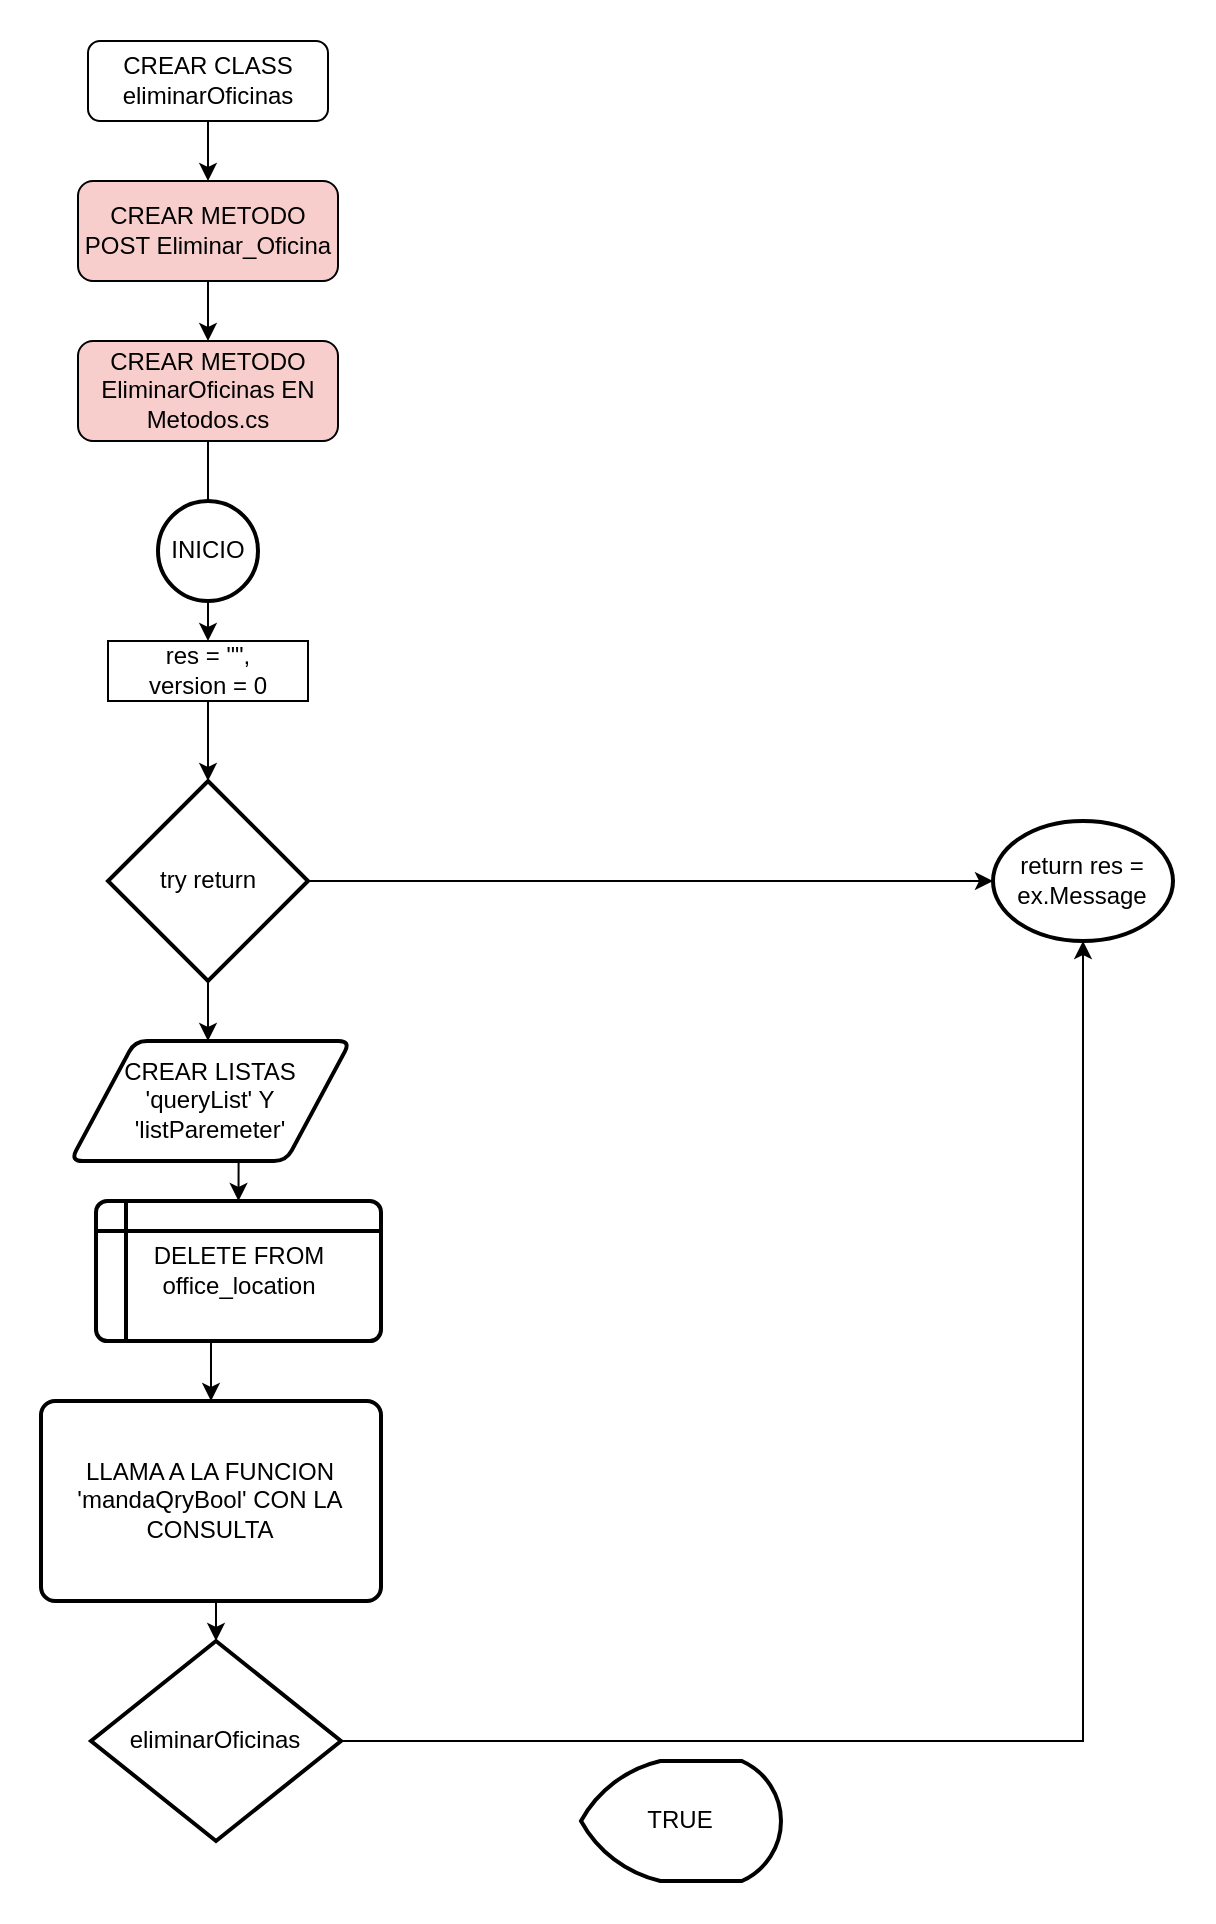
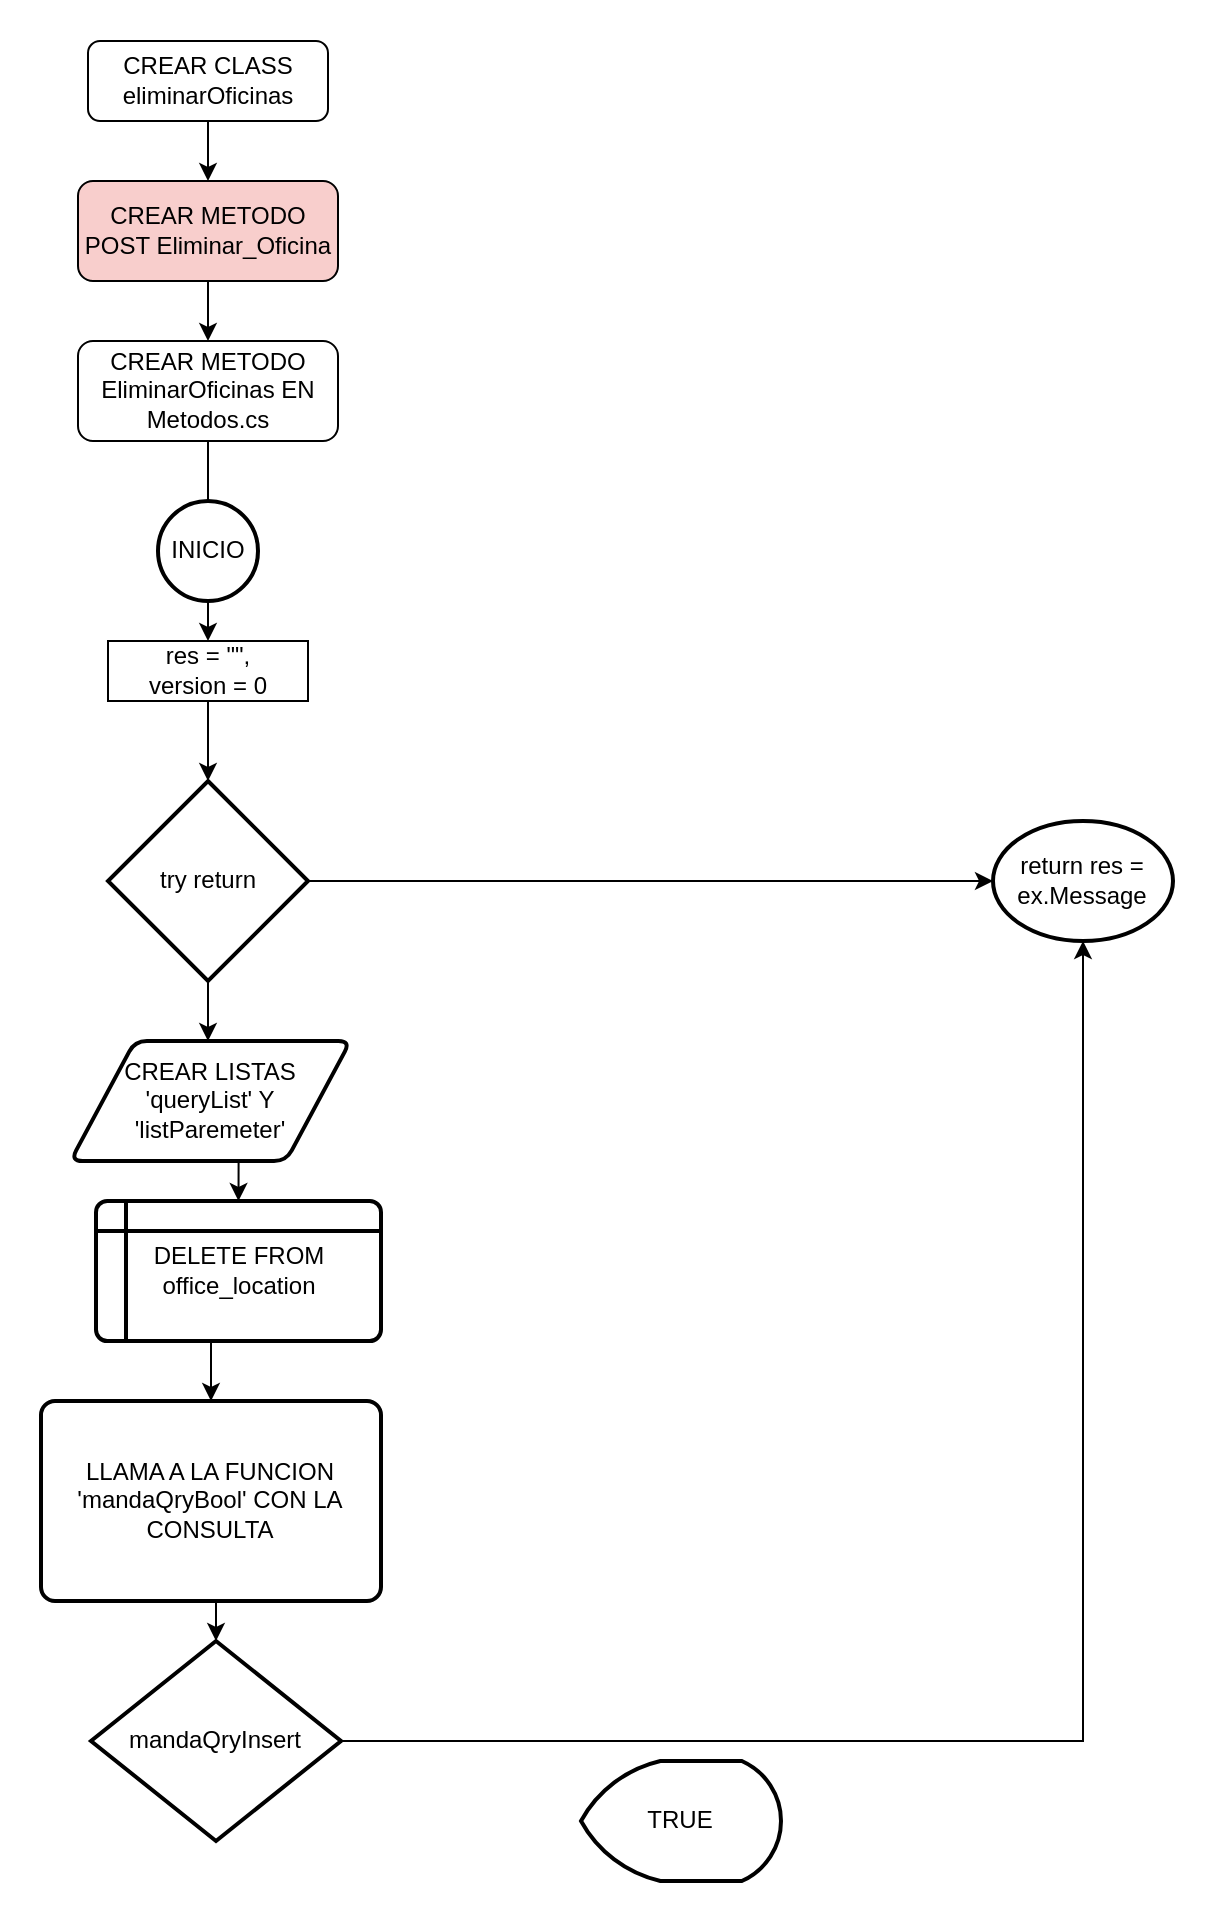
  <mxCell id="0" />
  <mxCell id="1" parent="0" />
  <mxCell id="2" style="edgeStyle=orthogonalEdgeStyle;rounded=0;orthogonalLoop=1;jettySize=auto;html=1;exitX=0.5;exitY=1;exitDx=0;exitDy=0;entryX=0.5;entryY=0;entryDx=0;entryDy=0;" edge="1" parent="1" source="3" target="5"><mxGeometry relative="1" as="geometry" /></mxCell>
  <mxCell id="3" value="CREAR CLASS eliminarOficinas" style="rounded=1;whiteSpace=wrap;html=1;fontSize=12;glass=0;strokeWidth=1;shadow=0;" vertex="1" parent="1"><mxGeometry x="43.5" width="120" height="40" as="geometry" y="20" /></mxCell>
  <mxCell id="4" style="edgeStyle=orthogonalEdgeStyle;rounded=0;orthogonalLoop=1;jettySize=auto;html=1;exitX=0.5;exitY=1;exitDx=0;exitDy=0;entryX=0.5;entryY=0;entryDx=0;entryDy=0;" edge="1" parent="1" source="5" target="7"><mxGeometry relative="1" as="geometry" /></mxCell>
  <mxCell id="5" value="CREAR METODO POST Eliminar_Oficina" style="rounded=1;whiteSpace=wrap;html=1;fillColor=#f8cecc;" vertex="1" parent="1"><mxGeometry x="38.5" y="90" width="130" height="50" as="geometry" /></mxCell>
  <mxCell id="6" value="" style="edgeStyle=orthogonalEdgeStyle;rounded=0;orthogonalLoop=1;jettySize=auto;html=1;" edge="1" parent="1" source="7" target="10"><mxGeometry relative="1" as="geometry" /></mxCell>
- <mxCell id="7" value="CREAR METODO EliminarOficinas EN Metodos.cs" style="rounded=1;whiteSpace=wrap;html=1;fillColor=#f8cecc;" vertex="1" parent="1"><mxGeometry x="38.5" y="170" width="130" height="50" as="geometry" /></mxCell>
+ <mxCell id="7" value="CREAR METODO EliminarOficinas EN Metodos.cs" style="rounded=1;whiteSpace=wrap;html=1;" vertex="1" parent="1"><mxGeometry x="38.5" y="170" width="130" height="50" as="geometry" /></mxCell>
  <mxCell id="8" value="INICIO" style="strokeWidth=2;html=1;shape=mxgraph.flowchart.start_2;whiteSpace=wrap;" vertex="1" parent="1"><mxGeometry x="78.5" y="250" width="50" height="50" as="geometry" /></mxCell>
  <mxCell id="9" value="" style="edgeStyle=orthogonalEdgeStyle;rounded=0;orthogonalLoop=1;jettySize=auto;html=1;" edge="1" parent="1" source="10" target="12"><mxGeometry relative="1" as="geometry" /></mxCell>
  <mxCell id="10" value="res = &quot;&quot;,&lt;br&gt;version = 0" style="rounded=0;whiteSpace=wrap;html=1;" vertex="1" parent="1"><mxGeometry x="53.5" y="320" width="100" height="30" as="geometry" /></mxCell>
  <mxCell id="11" style="edgeStyle=orthogonalEdgeStyle;rounded=0;orthogonalLoop=1;jettySize=auto;html=1;exitX=0.5;exitY=1;exitDx=0;exitDy=0;exitPerimeter=0;entryX=0.5;entryY=0;entryDx=0;entryDy=0;" edge="1" parent="1" source="12"><mxGeometry relative="1" as="geometry"><mxPoint x="103.5" y="520" as="targetPoint" /></mxGeometry></mxCell>
  <mxCell id="12" value="try return" style="strokeWidth=2;html=1;shape=mxgraph.flowchart.decision;whiteSpace=wrap;" vertex="1" parent="1"><mxGeometry x="53.5" y="390" width="100" height="100" as="geometry" /></mxCell>
  <mxCell id="13" value="return res = ex.Message" style="strokeWidth=2;html=1;shape=mxgraph.flowchart.start_1;whiteSpace=wrap;" vertex="1" parent="1"><mxGeometry x="496" y="410" width="90" height="60" as="geometry" /></mxCell>
  <mxCell id="14" style="edgeStyle=orthogonalEdgeStyle;rounded=0;orthogonalLoop=1;jettySize=auto;html=1;exitX=1;exitY=0.5;exitDx=0;exitDy=0;exitPerimeter=0;entryX=0;entryY=0.5;entryDx=0;entryDy=0;entryPerimeter=0;" edge="1" parent="1" source="12" target="13"><mxGeometry relative="1" as="geometry" /></mxCell>
  <mxCell id="15" value="CREAR LISTAS 'queryList' Y 'listParemeter'" style="shape=parallelogram;html=1;strokeWidth=2;perimeter=parallelogramPerimeter;whiteSpace=wrap;rounded=1;arcSize=12;size=0.23;" vertex="1" parent="1"><mxGeometry x="34.75" y="520" width="140" height="60" as="geometry" /></mxCell>
  <mxCell id="16" style="edgeStyle=orthogonalEdgeStyle;rounded=0;orthogonalLoop=1;jettySize=auto;html=1;exitX=0.5;exitY=1;exitDx=0;exitDy=0;entryX=0.5;entryY=0;entryDx=0;entryDy=0;" edge="1" parent="1" source="17"><mxGeometry relative="1" as="geometry"><mxPoint x="105" y="700" as="targetPoint" /></mxGeometry></mxCell>
  <mxCell id="17" value="DELETE FROM office_location" style="shape=internalStorage;whiteSpace=wrap;html=1;dx=15;dy=15;rounded=1;arcSize=8;strokeWidth=2;" vertex="1" parent="1"><mxGeometry x="47.5" y="600" width="142.5" height="70" as="geometry" /></mxCell>
  <mxCell id="18" value="LLAMA A LA FUNCION 'mandaQryBool' CON LA CONSULTA" style="rounded=1;whiteSpace=wrap;html=1;absoluteArcSize=1;arcSize=14;strokeWidth=2;" vertex="1" parent="1"><mxGeometry x="20" y="700" width="170" height="100" as="geometry" /></mxCell>
- <mxCell id="19" value="eliminarOficinas" style="strokeWidth=2;html=1;shape=mxgraph.flowchart.decision;whiteSpace=wrap;" vertex="1" parent="1"><mxGeometry x="45" y="820" width="125" height="100" as="geometry" /></mxCell>
+ <mxCell id="19" value="mandaQryInsert" style="strokeWidth=2;html=1;shape=mxgraph.flowchart.decision;whiteSpace=wrap;" vertex="1" parent="1"><mxGeometry x="45" y="820" width="125" height="100" as="geometry" /></mxCell>
  <mxCell id="20" value="TRUE" style="strokeWidth=2;html=1;shape=mxgraph.flowchart.display;whiteSpace=wrap;" vertex="1" parent="1"><mxGeometry x="290" y="880" width="100" height="60" as="geometry" /></mxCell>
  <mxCell id="21" style="edgeStyle=orthogonalEdgeStyle;rounded=0;orthogonalLoop=1;jettySize=auto;html=1;exitX=1;exitY=0.5;exitDx=0;exitDy=0;exitPerimeter=0;entryX=0.5;entryY=1;entryDx=0;entryDy=0;entryPerimeter=0;" edge="1" parent="1" source="19" target="13"><mxGeometry relative="1" as="geometry" /></mxCell>
  <mxCell id="22" style="edgeStyle=orthogonalEdgeStyle;rounded=0;orthogonalLoop=1;jettySize=auto;html=1;exitX=0.5;exitY=1;exitDx=0;exitDy=0;entryX=0.5;entryY=0;entryDx=0;entryDy=0;entryPerimeter=0;" edge="1" parent="1" source="18" target="19"><mxGeometry relative="1" as="geometry" /></mxCell>
  <mxCell id="23" style="edgeStyle=orthogonalEdgeStyle;rounded=0;orthogonalLoop=1;jettySize=auto;html=1;exitX=0.5;exitY=1;exitDx=0;exitDy=0;entryX=0.5;entryY=0;entryDx=0;entryDy=0;" edge="1" parent="1" source="15" target="17"><mxGeometry relative="1" as="geometry"><mxPoint x="113.5" y="595" as="targetPoint" /></mxGeometry></mxCell>
